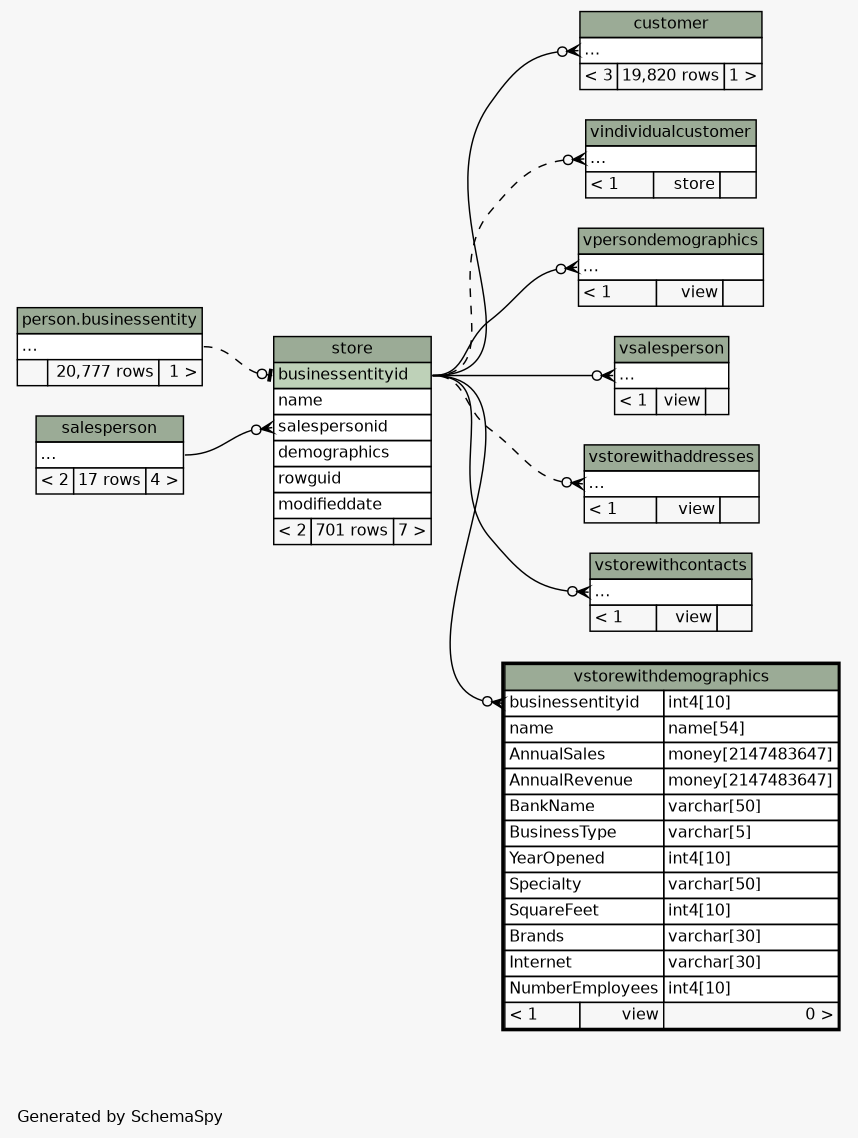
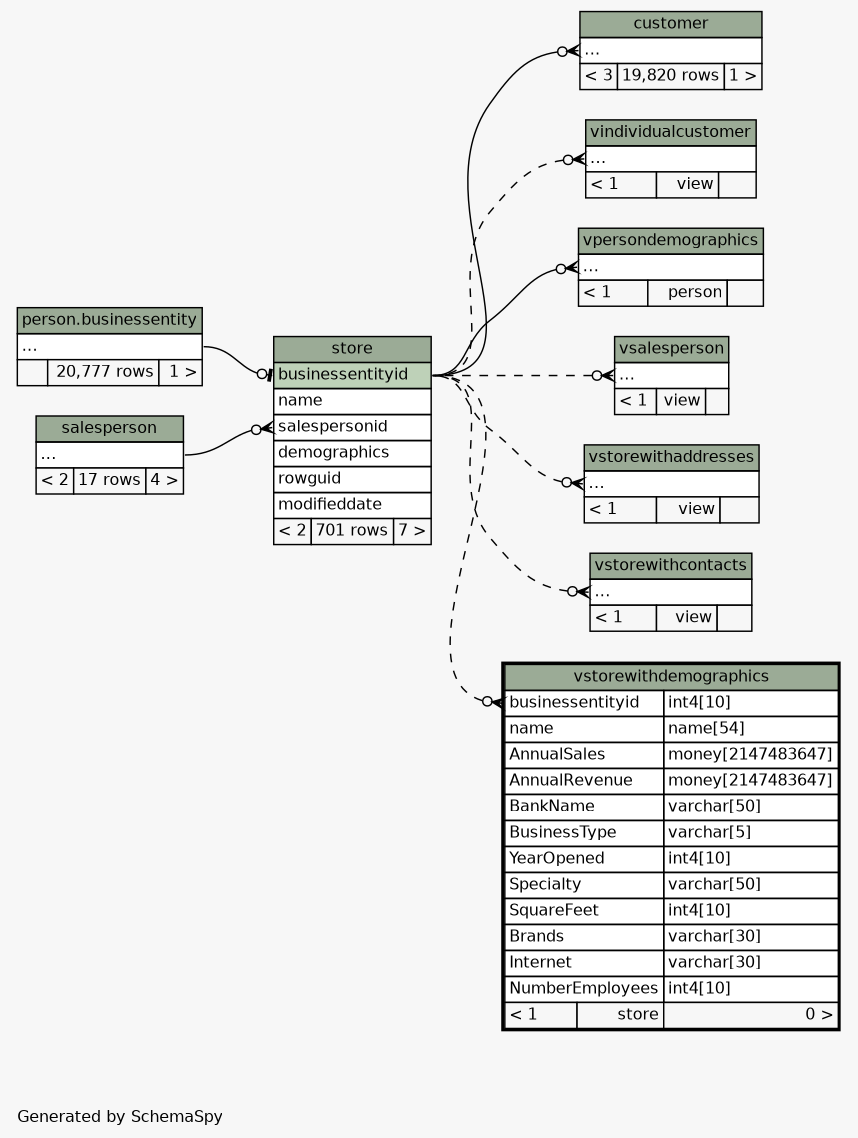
  digraph {
    bgcolor="#f7f7f7"
    fontname=Helvetica
    fontsize=11
    label="\nGenerated by SchemaSpy"
    labeljust=l
    nodesep=0.18
    rankdir=RL
    ranksep=0.46
    node [fontname=Helvetica fontsize=11 shape=plaintext]
    edge [arrowhead=none arrowsize=0.8 arrowtail=crowodot dir=back headport="businessentityid:e" tailport="elipses:w" style=dashed]
    n1 [label=<     <TABLE BORDER="0" CELLBORDER="1" CELLSPACING="0" BGCOLOR="#ffffff">       <TR><TD COLSPAN="3" BGCOLOR="#9bab96" ALIGN="CENTER">customer</TD></TR>       <TR><TD PORT="elipses" COLSPAN="3" ALIGN="LEFT">...</TD></TR>       <TR><TD ALIGN="LEFT" BGCOLOR="#f7f7f7">&lt; 3</TD><TD ALIGN="RIGHT" BGCOLOR="#f7f7f7">19,820 rows</TD><TD ALIGN="RIGHT" BGCOLOR="#f7f7f7">1 &gt;</TD></TR>     </TABLE>>]
    n2 [label=<     <TABLE BORDER="0" CELLBORDER="1" CELLSPACING="0" BGCOLOR="#ffffff">       <TR><TD COLSPAN="3" BGCOLOR="#9bab96" ALIGN="CENTER">store</TD></TR>       <TR><TD PORT="businessentityid" COLSPAN="3" BGCOLOR="#bed1b8" ALIGN="LEFT">businessentityid</TD></TR>       <TR><TD PORT="name" COLSPAN="3" ALIGN="LEFT">name</TD></TR>       <TR><TD PORT="salespersonid" COLSPAN="3" ALIGN="LEFT">salespersonid</TD></TR>       <TR><TD PORT="demographics" COLSPAN="3" ALIGN="LEFT">demographics</TD></TR>       <TR><TD PORT="rowguid" COLSPAN="3" ALIGN="LEFT">rowguid</TD></TR>       <TR><TD PORT="modifieddate" COLSPAN="3" ALIGN="LEFT">modifieddate</TD></TR>       <TR><TD ALIGN="LEFT" BGCOLOR="#f7f7f7">&lt; 2</TD><TD ALIGN="RIGHT" BGCOLOR="#f7f7f7">701 rows</TD><TD ALIGN="RIGHT" BGCOLOR="#f7f7f7">7 &gt;</TD></TR>     </TABLE>>]
    n3 [label=<     <TABLE BORDER="0" CELLBORDER="1" CELLSPACING="0" BGCOLOR="#ffffff">       <TR><TD COLSPAN="3" BGCOLOR="#9bab96" ALIGN="CENTER">person.businessentity</TD></TR>       <TR><TD PORT="elipses" COLSPAN="3" ALIGN="LEFT">...</TD></TR>       <TR><TD ALIGN="LEFT" BGCOLOR="#f7f7f7">  </TD><TD ALIGN="RIGHT" BGCOLOR="#f7f7f7">20,777 rows</TD><TD ALIGN="RIGHT" BGCOLOR="#f7f7f7">1 &gt;</TD></TR>     </TABLE>>]
    n4 [label=<     <TABLE BORDER="0" CELLBORDER="1" CELLSPACING="0" BGCOLOR="#ffffff">       <TR><TD COLSPAN="3" BGCOLOR="#9bab96" ALIGN="CENTER">salesperson</TD></TR>       <TR><TD PORT="elipses" COLSPAN="3" ALIGN="LEFT">...</TD></TR>       <TR><TD ALIGN="LEFT" BGCOLOR="#f7f7f7">&lt; 2</TD><TD ALIGN="RIGHT" BGCOLOR="#f7f7f7">17 rows</TD><TD ALIGN="RIGHT" BGCOLOR="#f7f7f7">4 &gt;</TD></TR>     </TABLE>>]
-   n5 [label=<     <TABLE BORDER="0" CELLBORDER="1" CELLSPACING="0" BGCOLOR="#ffffff">       <TR><TD COLSPAN="3" BGCOLOR="#9bab96" ALIGN="CENTER">vindividualcustomer</TD></TR>       <TR><TD PORT="elipses" COLSPAN="3" ALIGN="LEFT">...</TD></TR>       <TR><TD ALIGN="LEFT" BGCOLOR="#f7f7f7">&lt; 1</TD><TD ALIGN="RIGHT" BGCOLOR="#f7f7f7">store</TD><TD ALIGN="RIGHT" BGCOLOR="#f7f7f7">  </TD></TR>     </TABLE>>]
-   n6 [label=<     <TABLE BORDER="0" CELLBORDER="1" CELLSPACING="0" BGCOLOR="#ffffff">       <TR><TD COLSPAN="3" BGCOLOR="#9bab96" ALIGN="CENTER">vpersondemographics</TD></TR>       <TR><TD PORT="elipses" COLSPAN="3" ALIGN="LEFT">...</TD></TR>       <TR><TD ALIGN="LEFT" BGCOLOR="#f7f7f7">&lt; 1</TD><TD ALIGN="RIGHT" BGCOLOR="#f7f7f7">view</TD><TD ALIGN="RIGHT" BGCOLOR="#f7f7f7">  </TD></TR>     </TABLE>>]
+   n5 [label=<     <TABLE BORDER="0" CELLBORDER="1" CELLSPACING="0" BGCOLOR="#ffffff">       <TR><TD COLSPAN="3" BGCOLOR="#9bab96" ALIGN="CENTER">vindividualcustomer</TD></TR>       <TR><TD PORT="elipses" COLSPAN="3" ALIGN="LEFT">...</TD></TR>       <TR><TD ALIGN="LEFT" BGCOLOR="#f7f7f7">&lt; 1</TD><TD ALIGN="RIGHT" BGCOLOR="#f7f7f7">view</TD><TD ALIGN="RIGHT" BGCOLOR="#f7f7f7">  </TD></TR>     </TABLE>>]
+   n6 [label=<     <TABLE BORDER="0" CELLBORDER="1" CELLSPACING="0" BGCOLOR="#ffffff">       <TR><TD COLSPAN="3" BGCOLOR="#9bab96" ALIGN="CENTER">vpersondemographics</TD></TR>       <TR><TD PORT="elipses" COLSPAN="3" ALIGN="LEFT">...</TD></TR>       <TR><TD ALIGN="LEFT" BGCOLOR="#f7f7f7">&lt; 1</TD><TD ALIGN="RIGHT" BGCOLOR="#f7f7f7">person</TD><TD ALIGN="RIGHT" BGCOLOR="#f7f7f7">  </TD></TR>     </TABLE>>]
    n7 [label=<     <TABLE BORDER="0" CELLBORDER="1" CELLSPACING="0" BGCOLOR="#ffffff">       <TR><TD COLSPAN="3" BGCOLOR="#9bab96" ALIGN="CENTER">vsalesperson</TD></TR>       <TR><TD PORT="elipses" COLSPAN="3" ALIGN="LEFT">...</TD></TR>       <TR><TD ALIGN="LEFT" BGCOLOR="#f7f7f7">&lt; 1</TD><TD ALIGN="RIGHT" BGCOLOR="#f7f7f7">view</TD><TD ALIGN="RIGHT" BGCOLOR="#f7f7f7">  </TD></TR>     </TABLE>>]
    n8 [label=<     <TABLE BORDER="0" CELLBORDER="1" CELLSPACING="0" BGCOLOR="#ffffff">       <TR><TD COLSPAN="3" BGCOLOR="#9bab96" ALIGN="CENTER">vstorewithaddresses</TD></TR>       <TR><TD PORT="elipses" COLSPAN="3" ALIGN="LEFT">...</TD></TR>       <TR><TD ALIGN="LEFT" BGCOLOR="#f7f7f7">&lt; 1</TD><TD ALIGN="RIGHT" BGCOLOR="#f7f7f7">view</TD><TD ALIGN="RIGHT" BGCOLOR="#f7f7f7">  </TD></TR>     </TABLE>>]
    n9 [label=<     <TABLE BORDER="0" CELLBORDER="1" CELLSPACING="0" BGCOLOR="#ffffff">       <TR><TD COLSPAN="3" BGCOLOR="#9bab96" ALIGN="CENTER">vstorewithcontacts</TD></TR>       <TR><TD PORT="elipses" COLSPAN="3" ALIGN="LEFT">...</TD></TR>       <TR><TD ALIGN="LEFT" BGCOLOR="#f7f7f7">&lt; 1</TD><TD ALIGN="RIGHT" BGCOLOR="#f7f7f7">view</TD><TD ALIGN="RIGHT" BGCOLOR="#f7f7f7">  </TD></TR>     </TABLE>>]
-   n10 [label=<     <TABLE BORDER="2" CELLBORDER="1" CELLSPACING="0" BGCOLOR="#ffffff">       <TR><TD COLSPAN="3" BGCOLOR="#9bab96" ALIGN="CENTER">vstorewithdemographics</TD></TR>       <TR><TD PORT="businessentityid" COLSPAN="2" ALIGN="LEFT">businessentityid</TD><TD PORT="businessentityid.type" ALIGN="LEFT">int4[10]</TD></TR>       <TR><TD PORT="name" COLSPAN="2" ALIGN="LEFT">name</TD><TD PORT="name.type" ALIGN="LEFT">name[54]</TD></TR>       <TR><TD PORT="AnnualSales" COLSPAN="2" ALIGN="LEFT">AnnualSales</TD><TD PORT="AnnualSales.type" ALIGN="LEFT">money[2147483647]</TD></TR>       <TR><TD PORT="AnnualRevenue" COLSPAN="2" ALIGN="LEFT">AnnualRevenue</TD><TD PORT="AnnualRevenue.type" ALIGN="LEFT">money[2147483647]</TD></TR>       <TR><TD PORT="BankName" COLSPAN="2" ALIGN="LEFT">BankName</TD><TD PORT="BankName.type" ALIGN="LEFT">varchar[50]</TD></TR>       <TR><TD PORT="BusinessType" COLSPAN="2" ALIGN="LEFT">BusinessType</TD><TD PORT="BusinessType.type" ALIGN="LEFT">varchar[5]</TD></TR>       <TR><TD PORT="YearOpened" COLSPAN="2" ALIGN="LEFT">YearOpened</TD><TD PORT="YearOpened.type" ALIGN="LEFT">int4[10]</TD></TR>       <TR><TD PORT="Specialty" COLSPAN="2" ALIGN="LEFT">Specialty</TD><TD PORT="Specialty.type" ALIGN="LEFT">varchar[50]</TD></TR>       <TR><TD PORT="SquareFeet" COLSPAN="2" ALIGN="LEFT">SquareFeet</TD><TD PORT="SquareFeet.type" ALIGN="LEFT">int4[10]</TD></TR>       <TR><TD PORT="Brands" COLSPAN="2" ALIGN="LEFT">Brands</TD><TD PORT="Brands.type" ALIGN="LEFT">varchar[30]</TD></TR>       <TR><TD PORT="Internet" COLSPAN="2" ALIGN="LEFT">Internet</TD><TD PORT="Internet.type" ALIGN="LEFT">varchar[30]</TD></TR>       <TR><TD PORT="NumberEmployees" COLSPAN="2" ALIGN="LEFT">NumberEmployees</TD><TD PORT="NumberEmployees.type" ALIGN="LEFT">int4[10]</TD></TR>       <TR><TD ALIGN="LEFT" BGCOLOR="#f7f7f7">&lt; 1</TD><TD ALIGN="RIGHT" BGCOLOR="#f7f7f7">view</TD><TD ALIGN="RIGHT" BGCOLOR="#f7f7f7">0 &gt;</TD></TR>     </TABLE>>]
+   n10 [label=<     <TABLE BORDER="2" CELLBORDER="1" CELLSPACING="0" BGCOLOR="#ffffff">       <TR><TD COLSPAN="3" BGCOLOR="#9bab96" ALIGN="CENTER">vstorewithdemographics</TD></TR>       <TR><TD PORT="businessentityid" COLSPAN="2" ALIGN="LEFT">businessentityid</TD><TD PORT="businessentityid.type" ALIGN="LEFT">int4[10]</TD></TR>       <TR><TD PORT="name" COLSPAN="2" ALIGN="LEFT">name</TD><TD PORT="name.type" ALIGN="LEFT">name[54]</TD></TR>       <TR><TD PORT="AnnualSales" COLSPAN="2" ALIGN="LEFT">AnnualSales</TD><TD PORT="AnnualSales.type" ALIGN="LEFT">money[2147483647]</TD></TR>       <TR><TD PORT="AnnualRevenue" COLSPAN="2" ALIGN="LEFT">AnnualRevenue</TD><TD PORT="AnnualRevenue.type" ALIGN="LEFT">money[2147483647]</TD></TR>       <TR><TD PORT="BankName" COLSPAN="2" ALIGN="LEFT">BankName</TD><TD PORT="BankName.type" ALIGN="LEFT">varchar[50]</TD></TR>       <TR><TD PORT="BusinessType" COLSPAN="2" ALIGN="LEFT">BusinessType</TD><TD PORT="BusinessType.type" ALIGN="LEFT">varchar[5]</TD></TR>       <TR><TD PORT="YearOpened" COLSPAN="2" ALIGN="LEFT">YearOpened</TD><TD PORT="YearOpened.type" ALIGN="LEFT">int4[10]</TD></TR>       <TR><TD PORT="Specialty" COLSPAN="2" ALIGN="LEFT">Specialty</TD><TD PORT="Specialty.type" ALIGN="LEFT">varchar[50]</TD></TR>       <TR><TD PORT="SquareFeet" COLSPAN="2" ALIGN="LEFT">SquareFeet</TD><TD PORT="SquareFeet.type" ALIGN="LEFT">int4[10]</TD></TR>       <TR><TD PORT="Brands" COLSPAN="2" ALIGN="LEFT">Brands</TD><TD PORT="Brands.type" ALIGN="LEFT">varchar[30]</TD></TR>       <TR><TD PORT="Internet" COLSPAN="2" ALIGN="LEFT">Internet</TD><TD PORT="Internet.type" ALIGN="LEFT">varchar[30]</TD></TR>       <TR><TD PORT="NumberEmployees" COLSPAN="2" ALIGN="LEFT">NumberEmployees</TD><TD PORT="NumberEmployees.type" ALIGN="LEFT">int4[10]</TD></TR>       <TR><TD ALIGN="LEFT" BGCOLOR="#f7f7f7">&lt; 1</TD><TD ALIGN="RIGHT" BGCOLOR="#f7f7f7">store</TD><TD ALIGN="RIGHT" BGCOLOR="#f7f7f7">0 &gt;</TD></TR>     </TABLE>>]
    n1 -> n2 [style=""]
-   n2 -> n3 [arrowtail=teeodot headport="elipses:e" tailport="businessentityid:w"]
+   n2 -> n3 [arrowtail=teeodot headport="elipses:e" tailport="businessentityid:w" style=""]
    n2 -> n4 [headport="elipses:e" tailport="salespersonid:w" style=""]
    n5 -> n2
    n6 -> n2 [style=solid]
-   n7 -> n2 [style=solid]
+   n7 -> n2
    n8 -> n2
-   n9 -> n2 [style=solid]
-   n10 -> n2 [style=solid tailport="businessentityid:w"]
+   n9 -> n2
+   n10 -> n2 [tailport="businessentityid:w"]
  }
